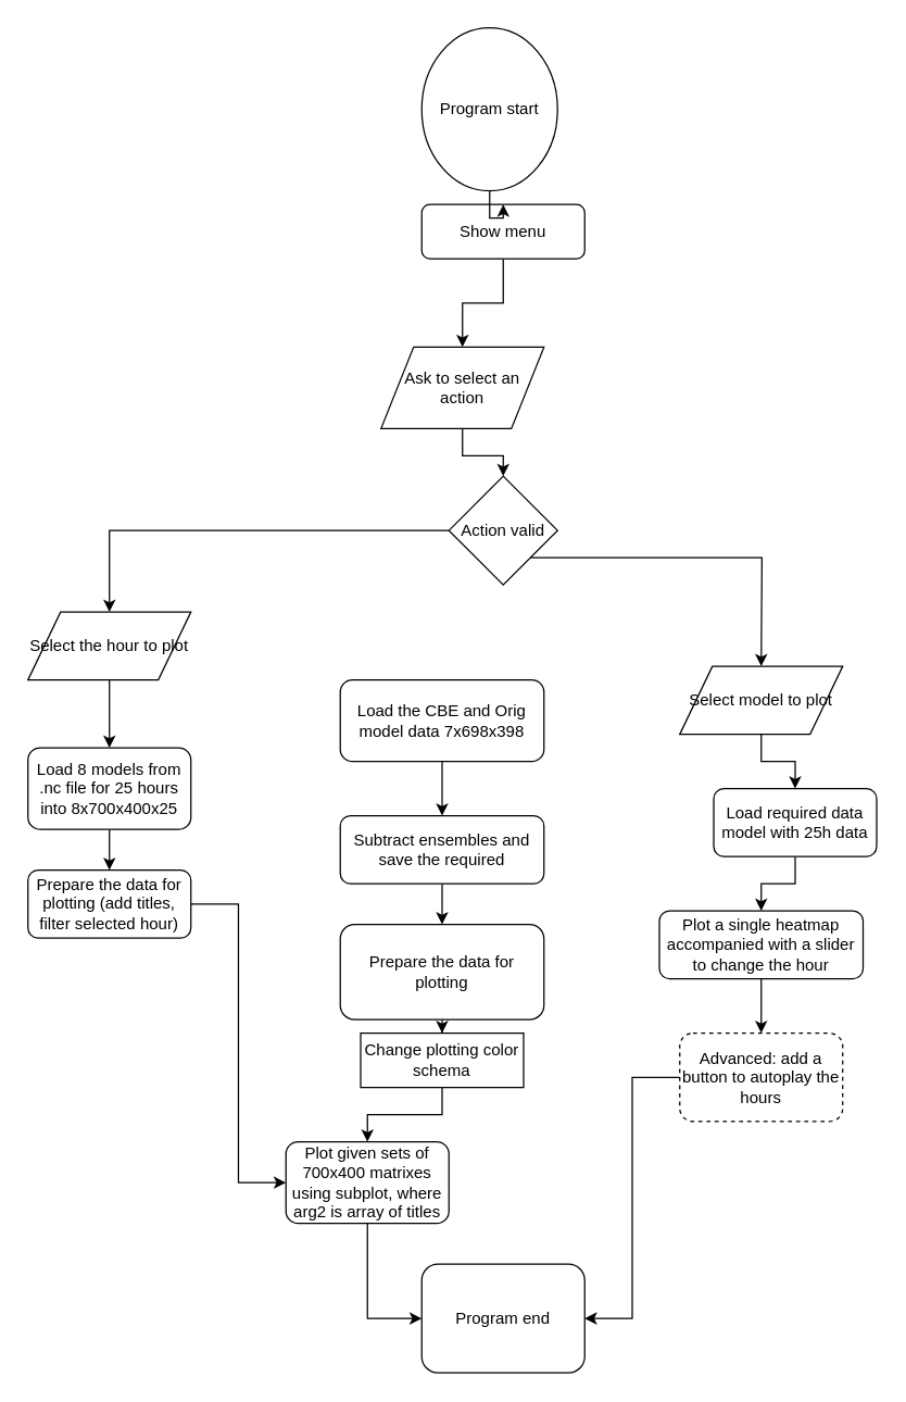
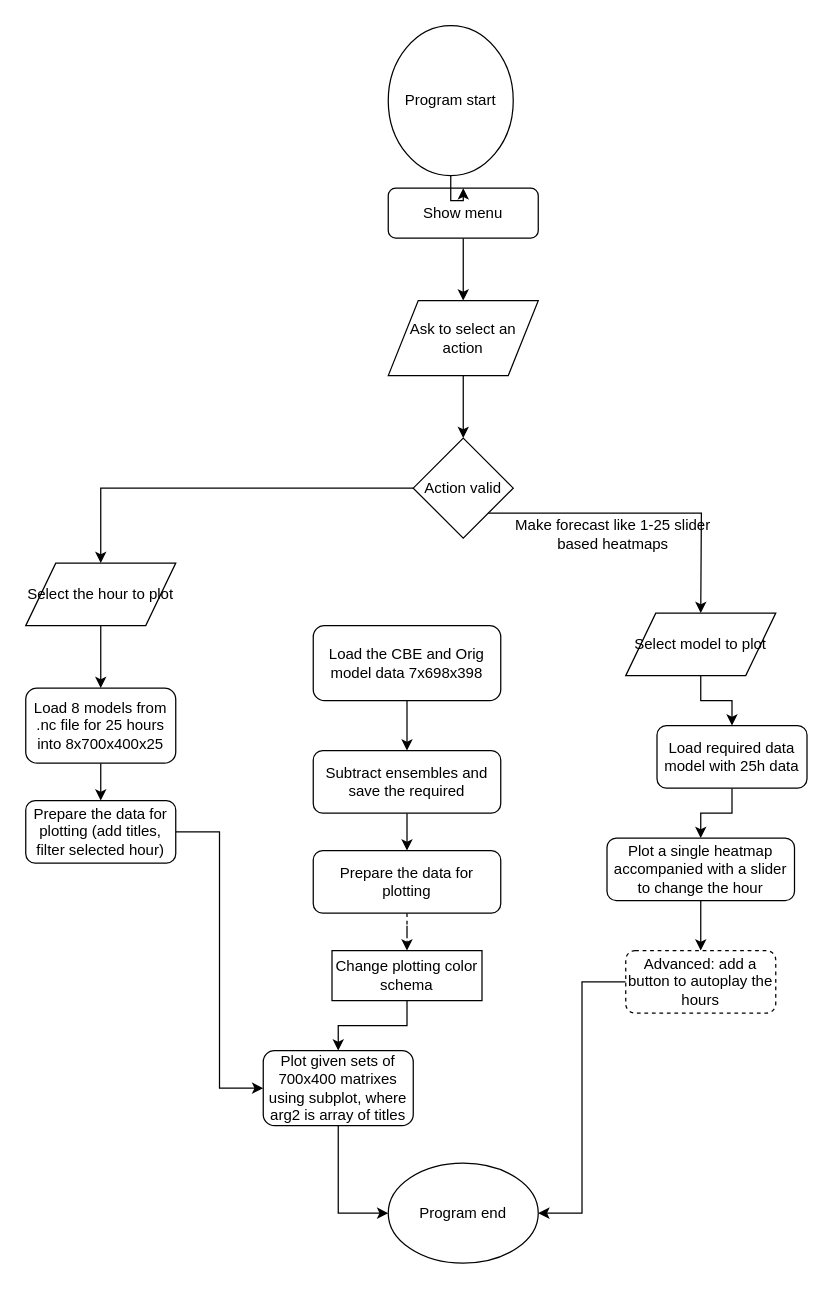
  <mxCell id="0" />
  <mxCell id="1" parent="0" />
  <mxCell id="2" style="edgeStyle=orthogonalEdgeStyle;rounded=0;orthogonalLoop=1;jettySize=auto;html=1;" edge="1" parent="1" source="3" target="7"><mxGeometry relative="1" as="geometry" /></mxCell>
  <mxCell id="3" value="Show menu" style="rounded=1;whiteSpace=wrap;html=1;" vertex="1" parent="1"><mxGeometry x="310" y="150" width="120" height="40" as="geometry" /></mxCell>
  <mxCell id="4" style="edgeStyle=orthogonalEdgeStyle;rounded=0;orthogonalLoop=1;jettySize=auto;html=1;" edge="1" parent="1" source="5" target="3"><mxGeometry relative="1" as="geometry" /></mxCell>
  <mxCell id="5" value="Program start" style="ellipse;whiteSpace=wrap;html=1;" vertex="1" parent="1"><mxGeometry x="310" y="20" width="100" height="120" as="geometry" /></mxCell>
  <mxCell id="6" style="edgeStyle=orthogonalEdgeStyle;rounded=0;orthogonalLoop=1;jettySize=auto;html=1;" edge="1" parent="1" source="7" target="10"><mxGeometry relative="1" as="geometry" /></mxCell>
- <mxCell id="7" value="Ask to select an action" style="shape=parallelogram;perimeter=parallelogramPerimeter;whiteSpace=wrap;html=1;" vertex="1" parent="1"><mxGeometry x="280" y="255" width="120" height="60" as="geometry" /></mxCell>
+ <mxCell id="7" value="Ask to select an action" style="shape=parallelogram;perimeter=parallelogramPerimeter;whiteSpace=wrap;html=1;" vertex="1" parent="1"><mxGeometry x="310" y="240" width="120" height="60" as="geometry" /></mxCell>
  <mxCell id="8" style="edgeStyle=orthogonalEdgeStyle;rounded=0;orthogonalLoop=1;jettySize=auto;html=1;entryX=0.5;entryY=0;entryDx=0;entryDy=0;" edge="1" parent="1" source="10" target="18"><mxGeometry relative="1" as="geometry" /></mxCell>
  <mxCell id="9" style="edgeStyle=orthogonalEdgeStyle;rounded=0;orthogonalLoop=1;jettySize=auto;html=1;exitX=1;exitY=1;exitDx=0;exitDy=0;" edge="1" parent="1" source="10"><mxGeometry relative="1" as="geometry"><mxPoint x="560" y="490" as="targetPoint" /></mxGeometry></mxCell>
  <mxCell id="10" value="Action valid" style="rhombus;whiteSpace=wrap;html=1;" vertex="1" parent="1"><mxGeometry x="330" y="350" width="80" height="80" as="geometry" /></mxCell>
  <mxCell id="11" style="edgeStyle=orthogonalEdgeStyle;rounded=0;orthogonalLoop=1;jettySize=auto;html=1;" edge="1" parent="1" source="12" target="14"><mxGeometry relative="1" as="geometry" /></mxCell>
  <mxCell id="12" value="Load 8 models from .nc file for 25 hours into 8x700x400x25" style="rounded=1;whiteSpace=wrap;html=1;" vertex="1" parent="1"><mxGeometry x="20" y="550" width="120" height="60" as="geometry" /></mxCell>
  <mxCell id="13" style="edgeStyle=orthogonalEdgeStyle;rounded=0;orthogonalLoop=1;jettySize=auto;html=1;entryX=0;entryY=0.5;entryDx=0;entryDy=0;" edge="1" parent="1" source="14" target="16"><mxGeometry relative="1" as="geometry" /></mxCell>
  <mxCell id="14" value="Prepare the data for plotting (add titles, filter selected hour)" style="rounded=1;whiteSpace=wrap;html=1;" vertex="1" parent="1"><mxGeometry x="20" y="640" width="120" height="50" as="geometry" /></mxCell>
  <mxCell id="15" style="edgeStyle=orthogonalEdgeStyle;rounded=0;orthogonalLoop=1;jettySize=auto;html=1;entryX=0;entryY=0.5;entryDx=0;entryDy=0;" edge="1" parent="1" source="16" target="36"><mxGeometry relative="1" as="geometry" /></mxCell>
  <mxCell id="16" value="Plot given sets of 700x400 matrixes using subplot, where arg2 is array of titles" style="rounded=1;whiteSpace=wrap;html=1;" vertex="1" parent="1"><mxGeometry x="210" y="840" width="120" height="60" as="geometry" /></mxCell>
  <mxCell id="17" style="edgeStyle=orthogonalEdgeStyle;rounded=0;orthogonalLoop=1;jettySize=auto;html=1;" edge="1" parent="1" source="18" target="12"><mxGeometry relative="1" as="geometry" /></mxCell>
  <mxCell id="18" value="Select the hour to plot" style="shape=parallelogram;perimeter=parallelogramPerimeter;whiteSpace=wrap;html=1;" vertex="1" parent="1"><mxGeometry x="20" y="450" width="120" height="50" as="geometry" /></mxCell>
  <mxCell id="19" style="edgeStyle=orthogonalEdgeStyle;rounded=0;orthogonalLoop=1;jettySize=auto;html=1;entryX=0.5;entryY=0;entryDx=0;entryDy=0;" edge="1" parent="1" source="20" target="22"><mxGeometry relative="1" as="geometry" /></mxCell>
  <mxCell id="20" value="Load the CBE and Orig model data 7x698x398" style="rounded=1;whiteSpace=wrap;html=1;" vertex="1" parent="1"><mxGeometry x="250" y="500" width="150" height="60" as="geometry" /></mxCell>
  <mxCell id="21" style="edgeStyle=orthogonalEdgeStyle;rounded=0;orthogonalLoop=1;jettySize=auto;html=1;entryX=0.5;entryY=0;entryDx=0;entryDy=0;" edge="1" parent="1" source="22" target="24"><mxGeometry relative="1" as="geometry" /></mxCell>
  <mxCell id="22" value="Subtract ensembles and save the required" style="rounded=1;whiteSpace=wrap;html=1;" vertex="1" parent="1"><mxGeometry x="250" y="600" width="150" height="50" as="geometry" /></mxCell>
  <mxCell id="23" style="edgeStyle=orthogonalEdgeStyle;rounded=0;orthogonalLoop=1;jettySize=auto;html=1;dashed=1;" edge="1" parent="1" source="24" target="26"><mxGeometry relative="1" as="geometry" /></mxCell>
- <mxCell id="24" value="Prepare the data for plotting" style="rounded=1;whiteSpace=wrap;html=1;" vertex="1" parent="1"><mxGeometry x="250" y="680" width="150" height="70" as="geometry" /></mxCell>
+ <mxCell id="24" value="Prepare the data for plotting" style="rounded=1;whiteSpace=wrap;html=1;" vertex="1" parent="1"><mxGeometry x="250" y="680" width="150" height="50" as="geometry" /></mxCell>
  <mxCell id="25" style="edgeStyle=orthogonalEdgeStyle;rounded=0;orthogonalLoop=1;jettySize=auto;html=1;" edge="1" parent="1" source="26" target="16"><mxGeometry relative="1" as="geometry" /></mxCell>
  <mxCell id="26" value="Change plotting color schema" style="whiteSpace=wrap;html=1;rounded=0;" vertex="1" parent="1"><mxGeometry x="265" y="760" width="120" height="40" as="geometry" /></mxCell>
+ <mxCell id="27" value="Make forecast like 1-25 slider based heatmaps" style="text;html=1;strokeColor=none;fillColor=none;align=center;verticalAlign=middle;whiteSpace=wrap;rounded=0;" vertex="1" parent="1"><mxGeometry x="410" y="417" width="160" height="20" as="geometry" /></mxCell>
  <mxCell id="28" style="edgeStyle=orthogonalEdgeStyle;rounded=0;orthogonalLoop=1;jettySize=auto;html=1;" edge="1" parent="1" source="29" target="31"><mxGeometry relative="1" as="geometry" /></mxCell>
  <mxCell id="29" value="Select model to plot" style="shape=parallelogram;perimeter=parallelogramPerimeter;whiteSpace=wrap;html=1;" vertex="1" parent="1"><mxGeometry x="500" y="490" width="120" height="50" as="geometry" /></mxCell>
  <mxCell id="30" style="edgeStyle=orthogonalEdgeStyle;rounded=0;orthogonalLoop=1;jettySize=auto;html=1;entryX=0.5;entryY=0;entryDx=0;entryDy=0;" edge="1" parent="1" source="31" target="33"><mxGeometry relative="1" as="geometry" /></mxCell>
  <mxCell id="31" value="Load required data model with 25h data" style="rounded=1;whiteSpace=wrap;html=1;" vertex="1" parent="1"><mxGeometry x="525" y="580" width="120" height="50" as="geometry" /></mxCell>
  <mxCell id="32" style="edgeStyle=orthogonalEdgeStyle;rounded=0;orthogonalLoop=1;jettySize=auto;html=1;" edge="1" parent="1" source="33" target="35"><mxGeometry relative="1" as="geometry" /></mxCell>
  <mxCell id="33" value="Plot a single heatmap accompanied with a slider to change the hour" style="rounded=1;whiteSpace=wrap;html=1;" vertex="1" parent="1"><mxGeometry x="485" y="670" width="150" height="50" as="geometry" /></mxCell>
  <mxCell id="34" style="edgeStyle=orthogonalEdgeStyle;rounded=0;orthogonalLoop=1;jettySize=auto;html=1;entryX=1;entryY=0.5;entryDx=0;entryDy=0;" edge="1" parent="1" source="35" target="36"><mxGeometry relative="1" as="geometry" /></mxCell>
- <mxCell id="35" value="Advanced: add a button to autoplay the hours" style="rounded=1;whiteSpace=wrap;html=1;dashed=1;" vertex="1" parent="1"><mxGeometry x="500" y="760" width="120" height="65" as="geometry" /></mxCell>
- <mxCell id="36" value="Program end" style="whiteSpace=wrap;html=1;rounded=1;" vertex="1" parent="1"><mxGeometry x="310" y="930" width="120" height="80" as="geometry" /></mxCell>
+ <mxCell id="35" value="Advanced: add a button to autoplay the hours" style="rounded=1;whiteSpace=wrap;html=1;dashed=1;" vertex="1" parent="1"><mxGeometry x="500" y="760" width="120" height="50" as="geometry" /></mxCell>
+ <mxCell id="36" value="Program end" style="ellipse;whiteSpace=wrap;html=1;" vertex="1" parent="1"><mxGeometry x="310" y="930" width="120" height="80" as="geometry" /></mxCell>
